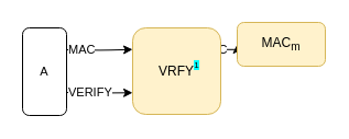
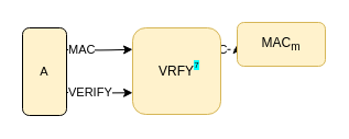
  <mxCell id="0" />
  <mxCell id="1" parent="0" />
- <mxCell id="2" value="&lt;font color=&quot;#000000&quot;&gt;A&lt;/font&gt;" style="rounded=1;whiteSpace=wrap;html=1;labelBackgroundColor=none;fontSize=11;fontColor=#3333FF;" parent="1" vertex="1"><mxGeometry x="20" y="25" width="40" height="80" as="geometry" /></mxCell>
+ <mxCell id="2" value="&lt;font color=&quot;#000000&quot;&gt;A&lt;/font&gt;" style="rounded=1;whiteSpace=wrap;html=1;labelBackgroundColor=none;fontSize=11;fontColor=#3333FF;fillColor=#fff2cc;" parent="1" vertex="1"><mxGeometry x="20" y="25" width="40" height="80" as="geometry" /></mxCell>
  <mxCell id="3" value="&lt;font color=&quot;#000000&quot;&gt;MAC&lt;/font&gt;" style="edgeStyle=orthogonalEdgeStyle;rounded=1;orthogonalLoop=1;jettySize=auto;html=1;entryX=0;entryY=0.25;entryDx=0;entryDy=0;strokeColor=#000000;fontSize=11;fontColor=#3333FF;align=left;" parent="1" target="7" edge="1"><mxGeometry x="0.003" y="30" relative="1" as="geometry"><mxPoint x="60" y="45" as="sourcePoint" /><mxPoint x="-30" y="30" as="offset" /></mxGeometry></mxCell>
- <mxCell id="4" value="MAC" style="edgeStyle=orthogonalEdgeStyle;rounded=0;orthogonalLoop=1;jettySize=auto;html=1;exitX=1;exitY=0.25;exitDx=0;exitDy=0;entryX=0;entryY=0.5;entryDx=0;entryDy=0;align=left;" edge="1" parent="1" source="7" target="5"><mxGeometry x="0.003" y="-30" relative="1" as="geometry"><mxPoint x="-30" y="-30" as="offset" /></mxGeometry></mxCell>
+ <mxCell id="4" value="MAC" style="edgeStyle=orthogonalEdgeStyle;rounded=0;orthogonalLoop=1;jettySize=auto;html=1;exitX=1;exitY=0.25;exitDx=0;exitDy=0;entryX=0;entryY=0.5;entryDx=0;entryDy=0;align=left;dashed=1;" edge="1" parent="1" source="7" target="5"><mxGeometry x="0.003" y="-30" relative="1" as="geometry"><mxPoint x="-30" y="-30" as="offset" /></mxGeometry></mxCell>
  <mxCell id="5" value="MAC&lt;sub&gt;m&lt;/sub&gt;" style="rounded=1;whiteSpace=wrap;html=1;fillColor=#fff2cc;strokeColor=#d6b656;" parent="1" vertex="1"><mxGeometry x="215" y="20" width="80" height="40" as="geometry" /></mxCell>
  <mxCell id="6" value="VERIFY" style="edgeStyle=orthogonalEdgeStyle;rounded=1;orthogonalLoop=1;jettySize=auto;html=1;exitX=0;exitY=0.5;exitDx=0;exitDy=0;entryX=0;entryY=0.75;entryDx=0;entryDy=0;align=left;" parent="1" target="7" edge="1"><mxGeometry x="-1" relative="1" as="geometry"><mxPoint x="60" y="84" as="sourcePoint" /><mxPoint as="offset" /></mxGeometry></mxCell>
  <mxCell id="7" value="VRFY" style="rounded=1;whiteSpace=wrap;html=1;fillColor=#fff2cc;strokeColor=#d6b656;" parent="1" vertex="1"><mxGeometry x="120" y="25" width="80" height="79" as="geometry" /></mxCell>
- <mxCell id="8" value="&lt;span style=&quot;font-size: 8px ; background-color: rgb(0 , 255 , 255)&quot;&gt;1&lt;/span&gt;" style="text;html=1;align=center;verticalAlign=middle;resizable=0;points=[];;autosize=1;" parent="1" vertex="1"><mxGeometry x="168" y="48" width="20" height="20" as="geometry" /></mxCell>
+ <mxCell id="8" value="&lt;span style=&quot;font-size: 8px ; background-color: rgb(0 , 255 , 255)&quot;&gt;7&lt;/span&gt;" style="text;html=1;align=center;verticalAlign=middle;resizable=0;points=[];;autosize=1;" parent="1" vertex="1"><mxGeometry x="168" y="48" width="20" height="20" as="geometry" /></mxCell>
